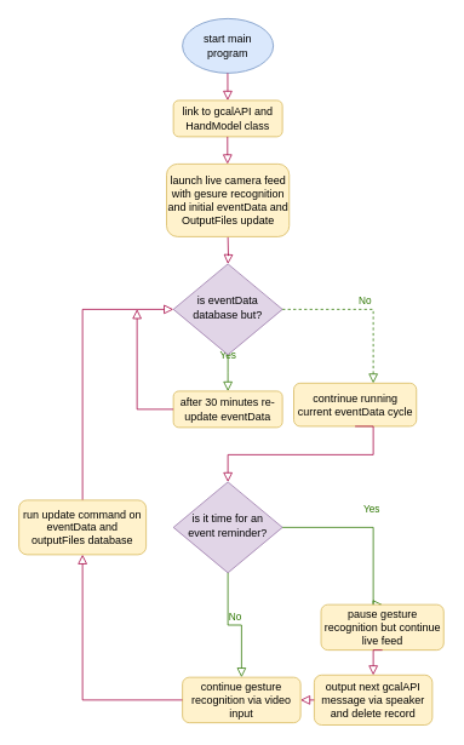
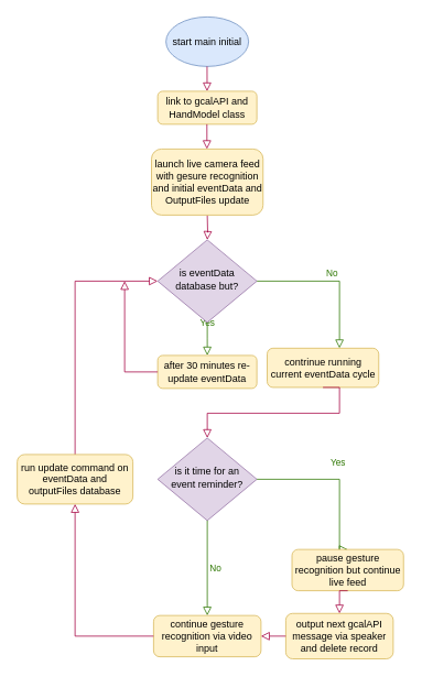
  <mxCell id="0" />
  <mxCell id="1" parent="0" />
  <mxCell id="2" value="link to gcalAPI and HandModel class" style="rounded=1;whiteSpace=wrap;html=1;fontSize=12;glass=0;strokeWidth=1;shadow=0;fillColor=#fff2cc;strokeColor=#d6b656;" parent="1" vertex="1"><mxGeometry x="190" y="110" width="120" height="40" as="geometry" /></mxCell>
  <mxCell id="3" value="Yes" style="rounded=0;html=1;jettySize=auto;orthogonalLoop=1;fontSize=11;endArrow=block;endFill=0;endSize=8;strokeWidth=1;shadow=0;labelBackgroundColor=none;edgeStyle=orthogonalEdgeStyle;exitX=0.5;exitY=1;exitDx=0;exitDy=0;fillColor=#60a917;strokeColor=#2D7600;fontColor=#2D7600;" parent="1" source="10" edge="1"><mxGeometry y="20" relative="1" as="geometry"><mxPoint as="offset" /><mxPoint x="250" y="360" as="sourcePoint" /><mxPoint x="250" y="430" as="targetPoint" /></mxGeometry></mxCell>
- <mxCell id="4" value="No" style="edgeStyle=orthogonalEdgeStyle;rounded=0;html=1;jettySize=auto;orthogonalLoop=1;fontSize=11;endArrow=block;endFill=0;endSize=8;strokeWidth=1;shadow=0;labelBackgroundColor=none;exitX=1;exitY=0.5;exitDx=0;exitDy=0;fillColor=#60a917;strokeColor=#2D7600;fontColor=#2D7600;dashed=1;" parent="1" source="10" target="5" edge="1"><mxGeometry y="10" relative="1" as="geometry"><mxPoint as="offset" /><mxPoint x="300" y="320" as="sourcePoint" /><Array as="points"><mxPoint x="410" y="340" /></Array></mxGeometry></mxCell>
+ <mxCell id="4" value="No" style="edgeStyle=orthogonalEdgeStyle;rounded=0;html=1;jettySize=auto;orthogonalLoop=1;fontSize=11;endArrow=block;endFill=0;endSize=8;strokeWidth=1;shadow=0;labelBackgroundColor=none;exitX=1;exitY=0.5;exitDx=0;exitDy=0;fillColor=#60a917;strokeColor=#2D7600;fontColor=#2D7600;" parent="1" source="10" target="5" edge="1"><mxGeometry y="10" relative="1" as="geometry"><mxPoint as="offset" /><mxPoint x="300" y="320" as="sourcePoint" /><Array as="points"><mxPoint x="410" y="340" /></Array></mxGeometry></mxCell>
  <mxCell id="5" value="contrinue running current eventData cycle" style="rounded=1;whiteSpace=wrap;html=1;fontSize=12;glass=0;strokeWidth=1;shadow=0;fillColor=#fff2cc;strokeColor=#d6b656;align=center;" parent="1" vertex="1"><mxGeometry x="322.5" y="421.25" width="135" height="47.5" as="geometry" /></mxCell>
  <mxCell id="6" value="after 30 minutes re-update eventData" style="rounded=1;whiteSpace=wrap;html=1;fontSize=12;glass=0;strokeWidth=1;shadow=0;fillColor=#fff2cc;strokeColor=#d6b656;" parent="1" vertex="1"><mxGeometry x="190" y="430" width="120" height="40" as="geometry" /></mxCell>
- <mxCell id="7" value="start main program" style="strokeWidth=1;html=1;shape=mxgraph.flowchart.start_1;whiteSpace=wrap;fillColor=#dae8fc;strokeColor=#6c8ebf;" parent="1" vertex="1"><mxGeometry x="200" y="20" width="100" height="60" as="geometry" /></mxCell>
+ <mxCell id="7" value="start main initial" style="strokeWidth=1;html=1;shape=mxgraph.flowchart.start_1;whiteSpace=wrap;fillColor=#dae8fc;strokeColor=#6c8ebf;" parent="1" vertex="1"><mxGeometry x="200" y="20" width="100" height="60" as="geometry" /></mxCell>
  <mxCell id="8" value="" style="rounded=0;html=1;jettySize=auto;orthogonalLoop=1;fontSize=11;endArrow=block;endFill=0;endSize=8;strokeWidth=1;shadow=0;labelBackgroundColor=none;edgeStyle=orthogonalEdgeStyle;fillColor=#d80073;strokeColor=#A50040;" parent="1" edge="1"><mxGeometry relative="1" as="geometry"><mxPoint x="249.58" y="150" as="sourcePoint" /><mxPoint x="249.58" y="180" as="targetPoint" /><Array as="points"><mxPoint x="249.58" y="170" /><mxPoint x="249.58" y="170" /></Array></mxGeometry></mxCell>
  <mxCell id="9" value="" style="rounded=0;html=1;jettySize=auto;orthogonalLoop=1;fontSize=11;endArrow=block;endFill=0;endSize=8;strokeWidth=1;shadow=0;labelBackgroundColor=none;edgeStyle=orthogonalEdgeStyle;fillColor=#d80073;strokeColor=#A50040;" parent="1" target="10" edge="1"><mxGeometry relative="1" as="geometry"><mxPoint x="250" y="260" as="sourcePoint" /></mxGeometry></mxCell>
  <mxCell id="10" value="is eventData database but?" style="rhombus;whiteSpace=wrap;html=1;shadow=0;fontFamily=Helvetica;fontSize=12;align=center;strokeWidth=1;spacing=6;spacingTop=-4;fillColor=#e1d5e7;strokeColor=#9673a6;" parent="1" vertex="1"><mxGeometry x="190" y="290" width="120" height="100" as="geometry" /></mxCell>
  <mxCell id="11" value="launch live camera feed with gesure recognition and initial eventData and OutputFiles update" style="rounded=1;whiteSpace=wrap;html=1;fontSize=12;glass=0;strokeWidth=1;shadow=0;fillColor=#fff2cc;strokeColor=#d6b656;" parent="1" vertex="1"><mxGeometry x="182.5" y="180" width="135" height="80" as="geometry" /></mxCell>
  <mxCell id="12" value="" style="rounded=0;html=1;jettySize=auto;orthogonalLoop=1;fontSize=11;endArrow=block;endFill=0;endSize=8;strokeWidth=1;shadow=0;labelBackgroundColor=none;edgeStyle=orthogonalEdgeStyle;fillColor=#d80073;strokeColor=#A50040;" parent="1" edge="1"><mxGeometry relative="1" as="geometry"><mxPoint x="249.76" y="80" as="sourcePoint" /><mxPoint x="249.76" y="110" as="targetPoint" /><Array as="points"><mxPoint x="249.76" y="100" /><mxPoint x="249.76" y="100" /></Array></mxGeometry></mxCell>
  <mxCell id="13" value="" style="rounded=0;html=1;jettySize=auto;orthogonalLoop=1;fontSize=11;endArrow=block;endFill=0;endSize=8;strokeWidth=1;shadow=0;labelBackgroundColor=none;edgeStyle=orthogonalEdgeStyle;exitX=0;exitY=0.5;exitDx=0;exitDy=0;fillColor=#d80073;strokeColor=#A50040;" parent="1" source="6" edge="1"><mxGeometry relative="1" as="geometry"><mxPoint x="160" y="440" as="sourcePoint" /><mxPoint x="150" y="340" as="targetPoint" /><Array as="points"><mxPoint x="150" y="450" /></Array></mxGeometry></mxCell>
  <mxCell id="14" value="" style="rounded=0;html=1;jettySize=auto;orthogonalLoop=1;fontSize=11;endArrow=block;endFill=0;endSize=8;strokeWidth=1;shadow=0;labelBackgroundColor=none;edgeStyle=orthogonalEdgeStyle;entryX=0.5;entryY=0;entryDx=0;entryDy=0;fillColor=#d80073;strokeColor=#A50040;exitX=0.5;exitY=1;exitDx=0;exitDy=0;" parent="1" edge="1" source="5"><mxGeometry relative="1" as="geometry"><mxPoint x="420" y="520" as="sourcePoint" /><mxPoint x="250" y="530" as="targetPoint" /><Array as="points"><mxPoint x="410" y="500" /><mxPoint x="250" y="500" /></Array></mxGeometry></mxCell>
  <mxCell id="15" value="is it time for an event reminder?" style="rhombus;whiteSpace=wrap;html=1;shadow=0;fontFamily=Helvetica;fontSize=12;align=center;strokeWidth=1;spacing=6;spacingTop=-4;fillColor=#e1d5e7;strokeColor=#9673a6;" parent="1" vertex="1"><mxGeometry x="190" y="530" width="120" height="100" as="geometry" /></mxCell>
  <mxCell id="16" value="No" style="edgeStyle=orthogonalEdgeStyle;rounded=0;jettySize=auto;orthogonalLoop=1;fontSize=11;endArrow=block;endFill=0;endSize=8;strokeWidth=1;shadow=0;labelBackgroundColor=none;exitX=0.5;exitY=1;exitDx=0;exitDy=0;fillColor=#60a917;strokeColor=#2D7600;fontColor=#2D7600;html=1;entryX=0.5;entryY=0;entryDx=0;entryDy=0;" parent="1" target="19" edge="1" source="15"><mxGeometry y="10" relative="1" as="geometry"><mxPoint as="offset" /><mxPoint x="310" y="580" as="sourcePoint" /><mxPoint x="220" y="700" as="targetPoint" /><Array as="points" /></mxGeometry></mxCell>
  <mxCell id="17" value="Yes" style="rounded=0;html=1;jettySize=auto;orthogonalLoop=1;fontSize=11;endArrow=block;endFill=0;endSize=8;strokeWidth=1;shadow=0;labelBackgroundColor=none;edgeStyle=orthogonalEdgeStyle;exitX=1;exitY=0.5;exitDx=0;exitDy=0;entryX=0.5;entryY=0;entryDx=0;entryDy=0;fillColor=#60a917;strokeColor=#2D7600;fontColor=#2D7600;" parent="1" target="18" edge="1" source="15"><mxGeometry y="20" relative="1" as="geometry"><mxPoint as="offset" /><mxPoint x="249.71" y="630" as="sourcePoint" /><mxPoint x="250" y="650" as="targetPoint" /><Array as="points"><mxPoint x="410" y="580" /></Array></mxGeometry></mxCell>
  <mxCell id="18" value="pause gesture recognition but continue live feed" style="rounded=1;whiteSpace=wrap;html=1;fontSize=12;glass=0;strokeWidth=1;shadow=0;fillColor=#fff2cc;strokeColor=#d6b656;" parent="1" vertex="1"><mxGeometry x="352.5" y="665" width="135" height="50" as="geometry" /></mxCell>
- <mxCell id="19" value="continue gesture recognition via video input" style="rounded=1;whiteSpace=wrap;html=1;fontSize=12;glass=0;strokeWidth=1;shadow=0;fillColor=#fff2cc;strokeColor=#d6b656;" parent="1" vertex="1"><mxGeometry x="200" y="745" width="130" height="50" as="geometry" /></mxCell>
+ <mxCell id="19" value="continue gesture recognition via video input" style="rounded=1;whiteSpace=wrap;html=1;fontSize=12;glass=0;strokeWidth=1;shadow=0;fillColor=#fff2cc;strokeColor=#d6b656;" parent="1" vertex="1"><mxGeometry x="185" y="745" width="130" height="50" as="geometry" /></mxCell>
  <mxCell id="20" value="output next gcalAPI message via speaker and delete record" style="rounded=1;whiteSpace=wrap;html=1;fontSize=12;glass=0;strokeWidth=1;shadow=0;fillColor=#fff2cc;strokeColor=#d6b656;" parent="1" vertex="1"><mxGeometry x="345" y="742.5" width="130" height="55" as="geometry" /></mxCell>
  <mxCell id="21" value="" style="rounded=0;html=1;jettySize=auto;orthogonalLoop=1;fontSize=11;endArrow=block;endFill=0;endSize=8;strokeWidth=1;shadow=0;labelBackgroundColor=none;edgeStyle=orthogonalEdgeStyle;entryX=0.5;entryY=0;entryDx=0;entryDy=0;fillColor=#d80073;strokeColor=#A50040;exitX=0.5;exitY=1;exitDx=0;exitDy=0;" parent="1" target="20" edge="1" source="18"><mxGeometry relative="1" as="geometry"><mxPoint x="409.71" y="710" as="sourcePoint" /><mxPoint x="409.71" y="740" as="targetPoint" /></mxGeometry></mxCell>
  <mxCell id="22" value="" style="rounded=0;html=1;jettySize=auto;orthogonalLoop=1;fontSize=11;endArrow=block;endFill=0;endSize=8;strokeWidth=1;shadow=0;labelBackgroundColor=none;edgeStyle=orthogonalEdgeStyle;exitX=0.5;exitY=0;exitDx=0;exitDy=0;fillColor=#d80073;strokeColor=#A50040;" parent="1" source="24" edge="1"><mxGeometry relative="1" as="geometry"><mxPoint x="180" y="770" as="sourcePoint" /><mxPoint x="190" y="340" as="targetPoint" /><Array as="points"><mxPoint x="90" y="340" /></Array></mxGeometry></mxCell>
  <mxCell id="23" value="" style="rounded=0;html=1;jettySize=auto;orthogonalLoop=1;fontSize=11;endArrow=block;endFill=0;endSize=8;strokeWidth=1;shadow=0;labelBackgroundColor=none;edgeStyle=orthogonalEdgeStyle;exitX=0;exitY=0.5;exitDx=0;exitDy=0;fillColor=#d80073;strokeColor=#A50040;entryX=1;entryY=0.5;entryDx=0;entryDy=0;" parent="1" source="20" target="19" edge="1"><mxGeometry relative="1" as="geometry"><mxPoint x="249.71" y="710" as="sourcePoint" /><mxPoint x="330" y="730" as="targetPoint" /><Array as="points"><mxPoint x="345" y="770" /></Array></mxGeometry></mxCell>
  <mxCell id="24" value="run update command on eventData and outputFiles database" style="whiteSpace=wrap;html=1;rounded=1;shadow=0;strokeColor=#d6b656;strokeWidth=1;fillColor=#fff2cc;glass=0;" vertex="1" parent="1"><mxGeometry x="20" y="550" width="140" height="60" as="geometry" /></mxCell>
  <mxCell id="25" value="" style="rounded=0;html=1;jettySize=auto;orthogonalLoop=1;fontSize=11;endArrow=block;endFill=0;endSize=8;strokeWidth=1;shadow=0;labelBackgroundColor=none;edgeStyle=orthogonalEdgeStyle;exitX=0;exitY=0.5;exitDx=0;exitDy=0;fillColor=#d80073;strokeColor=#A50040;entryX=0.5;entryY=1;entryDx=0;entryDy=0;" edge="1" parent="1" source="19" target="24"><mxGeometry relative="1" as="geometry"><mxPoint x="190" y="770" as="sourcePoint" /><mxPoint x="60" y="660" as="targetPoint" /><Array as="points"><mxPoint x="90" y="770" /></Array></mxGeometry></mxCell>
